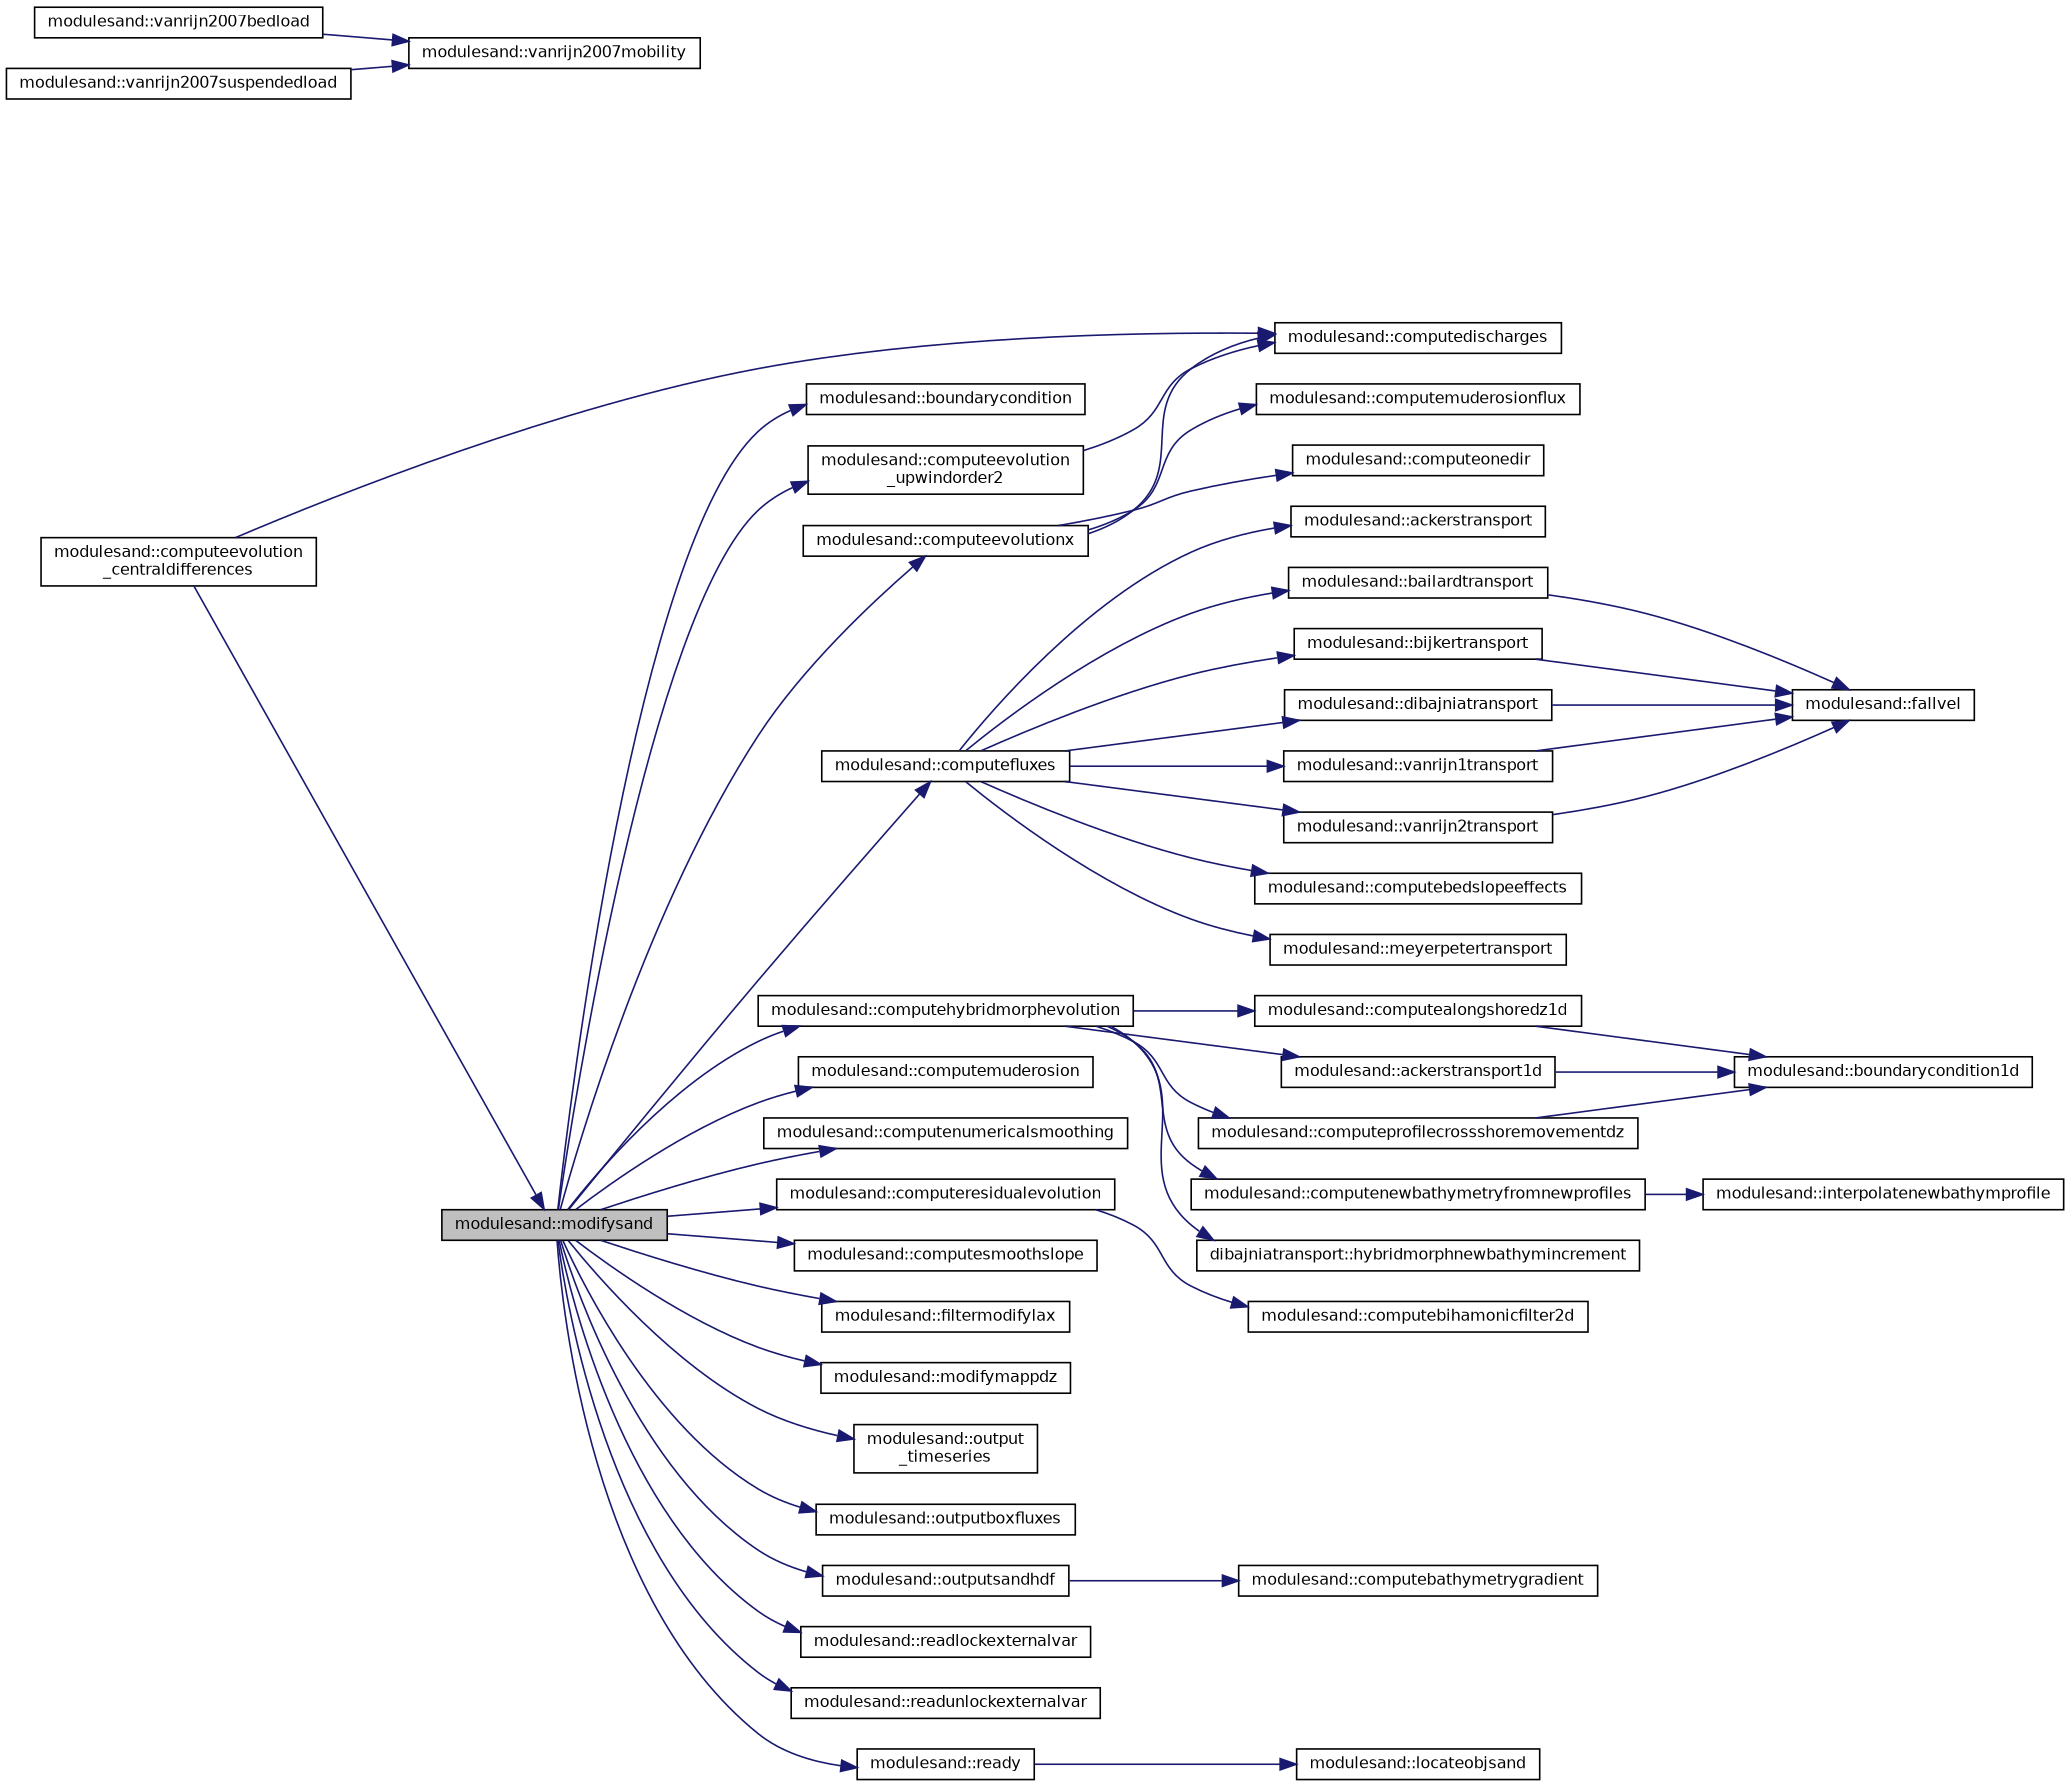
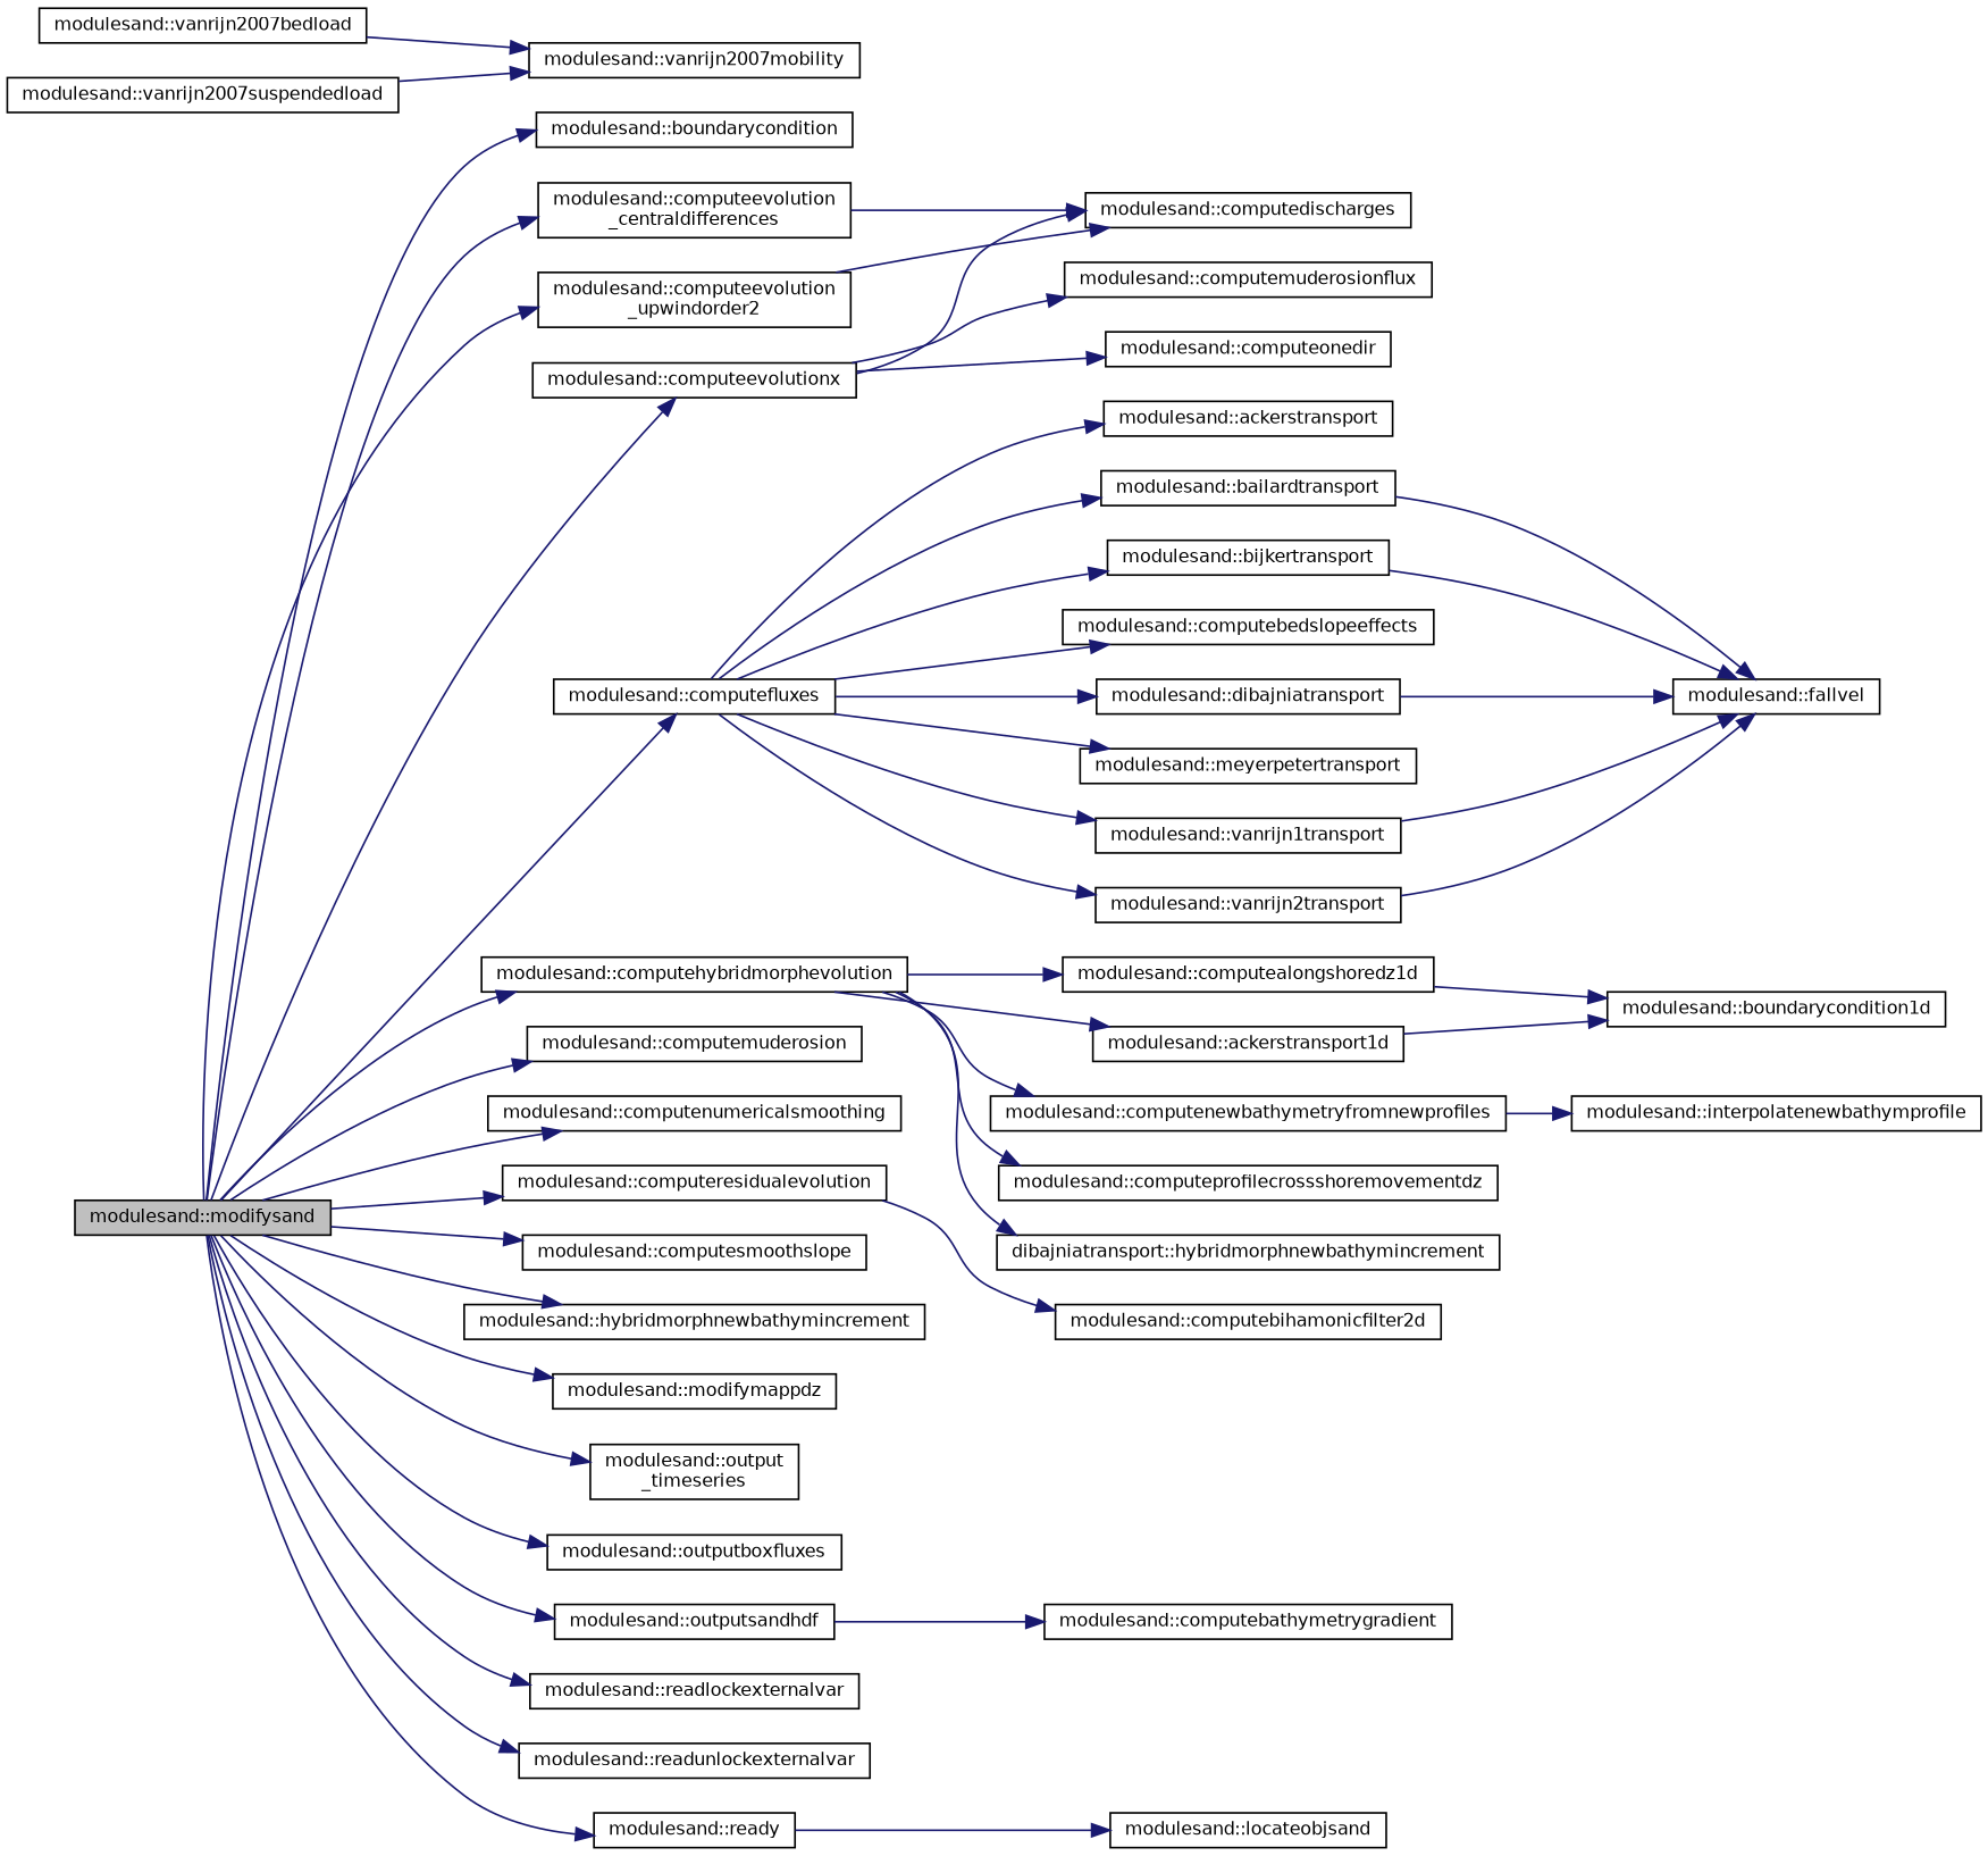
  digraph {
    rankdir=LR
    node [color=black fillcolor=white fontname=Helvetica fontsize=10 shape=record style=filled]
    edge [color=midnightblue fontname=Helvetica fontsize=10 labelfontname=Helvetica labelfontsize=10 style=solid]
    n1 [fillcolor=grey75 fontcolor=black height=0.2 label="modulesand::modifysand" width=0.4]
    n2 [height=0.2 label="modulesand::boundarycondition" width=0.4]
    n3 [height=0.2 label="modulesand::computeevolution\l_centraldifferences" width=0.4]
    n4 [height=0.2 label="modulesand::computeevolution\l_upwindorder2" width=0.4]
    n5 [height=0.2 label="modulesand::computeevolutionx" width=0.4]
    n6 [height=0.2 label="modulesand::computefluxes" width=0.4]
    n7 [height=0.2 label="modulesand::computehybridmorphevolution" width=0.4]
    n8 [height=0.2 label="modulesand::computemuderosion" width=0.4]
    n9 [height=0.2 label="modulesand::computenumericalsmoothing" width=0.4]
    n10 [height=0.2 label="modulesand::computeresidualevolution" width=0.4]
    n11 [height=0.2 label="modulesand::computesmoothslope" width=0.4]
-   n12 [height=0.2 label="modulesand::filtermodifylax" width=0.4]
+   n12 [height=0.2 label="modulesand::hybridmorphnewbathymincrement" width=0.4]
    n13 [height=0.2 label="modulesand::modifymappdz" width=0.4]
    n14 [height=0.2 label="modulesand::output\l_timeseries" width=0.4]
    n15 [height=0.2 label="modulesand::outputboxfluxes" width=0.4]
    n16 [height=0.2 label="modulesand::outputsandhdf" width=0.4]
    n17 [height=0.2 label="modulesand::readlockexternalvar" width=0.4]
    n18 [height=0.2 label="modulesand::readunlockexternalvar" width=0.4]
    n19 [height=0.2 label="modulesand::ready" width=0.4]
    n20 [height=0.2 label="modulesand::computedischarges" width=0.4]
    n21 [height=0.2 label="modulesand::computemuderosionflux" width=0.4]
    n22 [height=0.2 label="modulesand::computeonedir" width=0.4]
    n23 [height=0.2 label="modulesand::ackerstransport" width=0.4]
    n24 [height=0.2 label="modulesand::bailardtransport" width=0.4]
    n25 [height=0.2 label="modulesand::bijkertransport" width=0.4]
    n26 [height=0.2 label="modulesand::computebedslopeeffects" width=0.4]
    n27 [height=0.2 label="modulesand::dibajniatransport" width=0.4]
    n28 [height=0.2 label="modulesand::meyerpetertransport" width=0.4]
    n29 [height=0.2 label="modulesand::vanrijn1transport" width=0.4]
    n30 [height=0.2 label="modulesand::vanrijn2transport" width=0.4]
    n31 [height=0.2 label="modulesand::computealongshoredz1d" width=0.4]
    n32 [height=0.2 label="modulesand::ackerstransport1d" width=0.4]
    n33 [height=0.2 label="modulesand::computenewbathymetryfromnewprofiles" width=0.4]
    n34 [height=0.2 label="modulesand::computeprofilecrossshoremovementdz" width=0.4]
    n35 [height=0.2 label="dibajniatransport::hybridmorphnewbathymincrement" width=0.4]
    n36 [height=0.2 label="modulesand::computebihamonicfilter2d" width=0.4]
    n37 [height=0.2 label="modulesand::computebathymetrygradient" width=0.4]
    n38 [height=0.2 label="modulesand::locateobjsand" width=0.4]
    n39 [height=0.2 label="modulesand::fallvel" width=0.4]
    n40 [height=0.2 label="modulesand::vanrijn2007bedload" width=0.4]
    n41 [height=0.2 label="modulesand::vanrijn2007mobility" width=0.4]
    n42 [height=0.2 label="modulesand::vanrijn2007suspendedload" width=0.4]
    n43 [height=0.2 label="modulesand::boundarycondition1d" width=0.4]
    n44 [height=0.2 label="modulesand::interpolatenewbathymprofile" width=0.4]
    n1 -> n2
-   n3 -> n1
+   n1 -> n3
    n1 -> n4
    n1 -> n5
    n1 -> n6
    n1 -> n7
    n1 -> n8
    n1 -> n9
    n1 -> n10
    n1 -> n11
    n1 -> n12
    n1 -> n13
    n1 -> n14
    n1 -> n15
    n1 -> n16
    n1 -> n17
    n1 -> n18
    n1 -> n19
    n3 -> n20
    n4 -> n20
    n5 -> n20
    n5 -> n21
    n5 -> n22
    n6 -> n23
    n6 -> n24
    n6 -> n25
    n6 -> n26
    n6 -> n27
    n6 -> n28
    n6 -> n29
    n6 -> n30
    n7 -> n31
    n7 -> n32
    n7 -> n33
    n7 -> n34
    n7 -> n35
    n10 -> n36
    n16 -> n37
    n19 -> n38
    n24 -> n39
    n25 -> n39
    n27 -> n39
    n29 -> n39
    n30 -> n39
    n31 -> n43
    n32 -> n43
    n33 -> n44
-   n34 -> n43
    n40 -> n41
    n42 -> n41
  }
